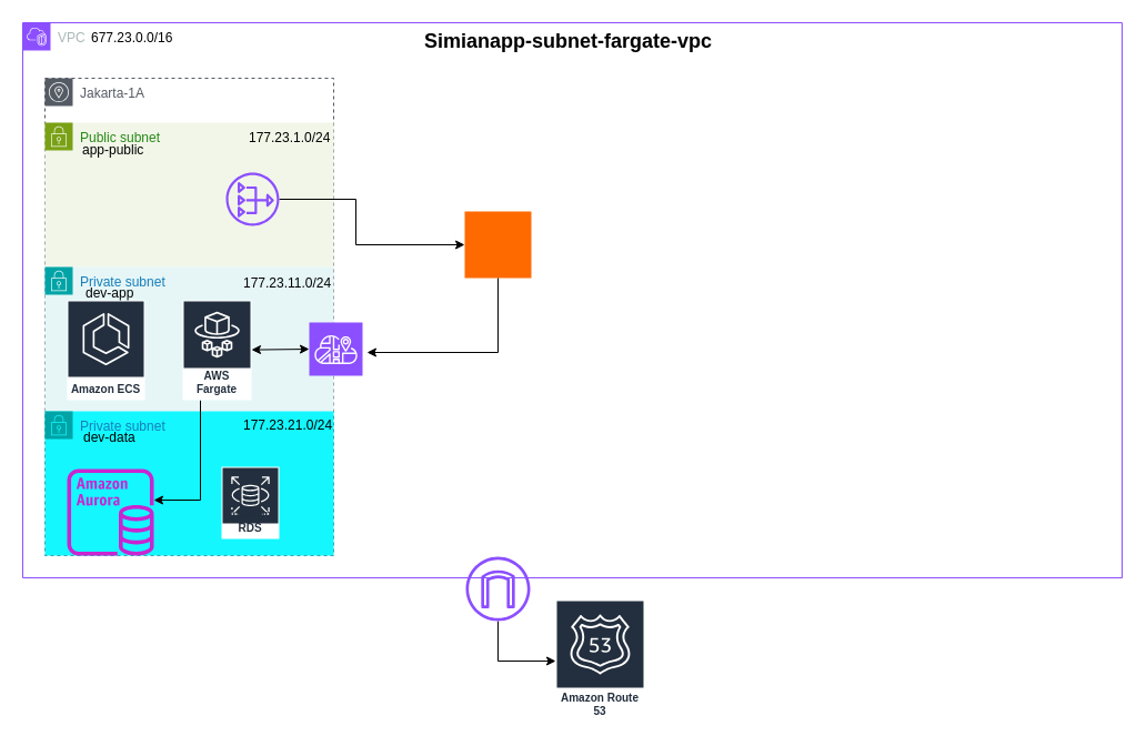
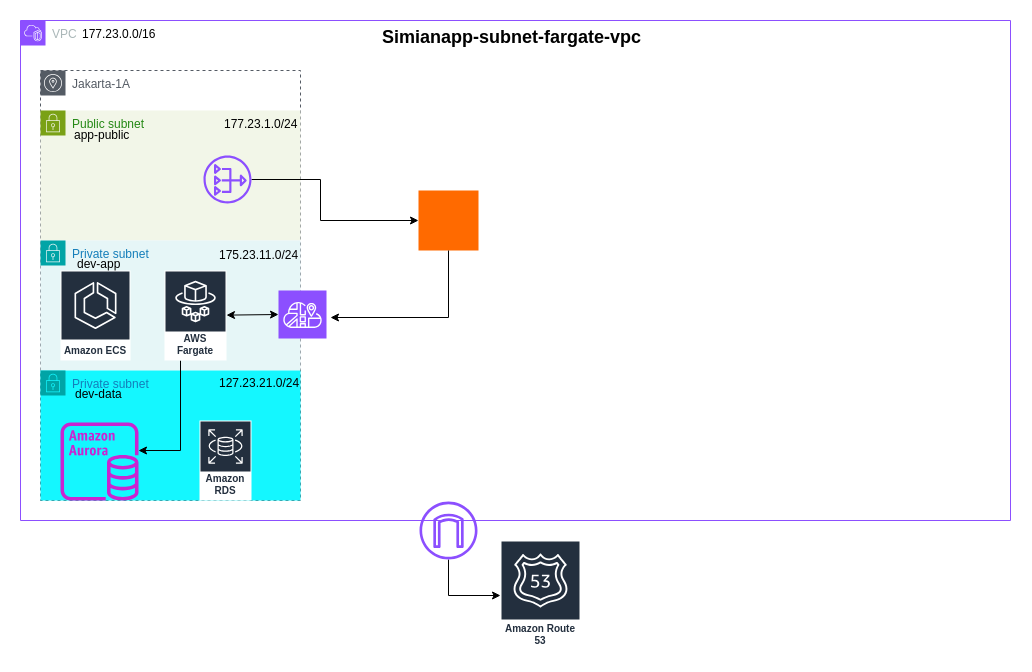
  <mxCell id="0" />
  <mxCell id="1" parent="0" />
  <mxCell id="2" value="VPC" style="points=[[0,0],[0.25,0],[0.5,0],[0.75,0],[1,0],[1,0.25],[1,0.5],[1,0.75],[1,1],[0.75,1],[0.5,1],[0.25,1],[0,1],[0,0.75],[0,0.5],[0,0.25]];outlineConnect=0;gradientColor=none;html=1;whiteSpace=wrap;fontSize=12;fontStyle=0;container=1;pointerEvents=0;collapsible=0;recursiveResize=0;shape=mxgraph.aws4.group;grIcon=mxgraph.aws4.group_vpc2;strokeColor=#8C4FFF;fillColor=none;verticalAlign=top;align=left;spacingLeft=30;fontColor=#AAB7B8;dashed=0;" vertex="1" parent="1"><mxGeometry x="20" y="20" width="990" height="500" as="geometry" /></mxCell>
  <mxCell id="3" value="&lt;font style=&quot;font-size: 18px;&quot;&gt;&lt;b&gt;Simianapp-subnet-fargate-vpc&lt;/b&gt;&lt;/font&gt;" style="text;whiteSpace=wrap;html=1;" vertex="1" parent="2"><mxGeometry x="360" width="455" height="40" as="geometry" /></mxCell>
- <mxCell id="4" value="677.23.0.0/16" style="text;whiteSpace=wrap;html=1;" vertex="1" parent="2"><mxGeometry x="60" width="90" height="40" as="geometry" /></mxCell>
+ <mxCell id="4" value="177.23.0.0/16" style="text;whiteSpace=wrap;html=1;" vertex="1" parent="2"><mxGeometry x="60" width="90" height="40" as="geometry" /></mxCell>
  <mxCell id="5" value="Jakarta-1A" style="sketch=0;outlineConnect=0;gradientColor=none;html=1;whiteSpace=wrap;fontSize=12;fontStyle=0;shape=mxgraph.aws4.group;grIcon=mxgraph.aws4.group_availability_zone;strokeColor=#545B64;fillColor=none;verticalAlign=top;align=left;spacingLeft=30;fontColor=#545B64;dashed=1;" vertex="1" parent="2"><mxGeometry x="20" y="50" width="260" height="430" as="geometry" /></mxCell>
  <mxCell id="6" value="Public subnet" style="points=[[0,0],[0.25,0],[0.5,0],[0.75,0],[1,0],[1,0.25],[1,0.5],[1,0.75],[1,1],[0.75,1],[0.5,1],[0.25,1],[0,1],[0,0.75],[0,0.5],[0,0.25]];outlineConnect=0;gradientColor=none;html=1;whiteSpace=wrap;fontSize=12;fontStyle=0;container=1;pointerEvents=0;collapsible=0;recursiveResize=0;shape=mxgraph.aws4.group;grIcon=mxgraph.aws4.group_security_group;grStroke=0;strokeColor=#7AA116;fillColor=#F2F6E8;verticalAlign=top;align=left;spacingLeft=30;fontColor=#248814;dashed=0;" vertex="1" parent="2"><mxGeometry x="20" y="90" width="260" height="130" as="geometry" /></mxCell>
  <mxCell id="7" value="app-public" style="text;whiteSpace=wrap;html=1;" vertex="1" parent="6"><mxGeometry x="32" y="11" width="90" height="40" as="geometry" /></mxCell>
  <mxCell id="8" value="Private subnet" style="points=[[0,0],[0.25,0],[0.5,0],[0.75,0],[1,0],[1,0.25],[1,0.5],[1,0.75],[1,1],[0.75,1],[0.5,1],[0.25,1],[0,1],[0,0.75],[0,0.5],[0,0.25]];outlineConnect=0;gradientColor=none;html=1;whiteSpace=wrap;fontSize=12;fontStyle=0;container=1;pointerEvents=0;collapsible=0;recursiveResize=0;shape=mxgraph.aws4.group;grIcon=mxgraph.aws4.group_security_group;grStroke=0;strokeColor=#00A4A6;fillColor=#E6F6F7;verticalAlign=top;align=left;spacingLeft=30;fontColor=#147EBA;dashed=0;" vertex="1" parent="2"><mxGeometry x="20" y="220" width="260" height="130" as="geometry" /></mxCell>
  <mxCell id="9" value="Private subnet" style="points=[[0,0],[0.25,0],[0.5,0],[0.75,0],[1,0],[1,0.25],[1,0.5],[1,0.75],[1,1],[0.75,1],[0.5,1],[0.25,1],[0,1],[0,0.75],[0,0.5],[0,0.25]];outlineConnect=0;gradientColor=none;html=1;whiteSpace=wrap;fontSize=12;fontStyle=0;container=1;pointerEvents=0;collapsible=0;recursiveResize=0;shape=mxgraph.aws4.group;grIcon=mxgraph.aws4.group_security_group;grStroke=0;strokeColor=#00A4A6;fillColor=#14F7FF;verticalAlign=top;align=left;spacingLeft=30;fontColor=#147EBA;dashed=0;" vertex="1" parent="2"><mxGeometry x="20" y="350" width="260" height="130" as="geometry" /></mxCell>
- <mxCell id="10" value="177.23.21.0/24" style="text;whiteSpace=wrap;html=1;" vertex="1" parent="9"><mxGeometry x="177" y="-1" width="90" height="40" as="geometry" /></mxCell>
+ <mxCell id="10" value="127.23.21.0/24" style="text;whiteSpace=wrap;html=1;" vertex="1" parent="9"><mxGeometry x="177" y="-1" width="90" height="40" as="geometry" /></mxCell>
  <mxCell id="11" value="" style="sketch=0;outlineConnect=0;fontColor=#232F3E;gradientColor=none;fillColor=#C925D1;strokeColor=none;dashed=0;verticalLabelPosition=bottom;verticalAlign=top;align=center;html=1;fontSize=12;fontStyle=0;aspect=fixed;pointerEvents=1;shape=mxgraph.aws4.aurora_instance;" vertex="1" parent="9"><mxGeometry x="20" y="52" width="78" height="78" as="geometry" /></mxCell>
  <mxCell id="12" value="177.23.1.0/24" style="text;whiteSpace=wrap;html=1;" vertex="1" parent="2"><mxGeometry x="202" y="90" width="90" height="40" as="geometry" /></mxCell>
  <mxCell id="13" value="dev-app" style="text;whiteSpace=wrap;html=1;" vertex="1" parent="2"><mxGeometry x="55" y="230" width="100" height="40" as="geometry" /></mxCell>
- <mxCell id="14" value="177.23.11.0/24" style="text;whiteSpace=wrap;html=1;" vertex="1" parent="2"><mxGeometry x="197" y="221" width="90" height="40" as="geometry" /></mxCell>
+ <mxCell id="14" value="175.23.11.0/24" style="text;whiteSpace=wrap;html=1;" vertex="1" parent="2"><mxGeometry x="197" y="221" width="90" height="40" as="geometry" /></mxCell>
  <mxCell id="15" value="dev-data" style="text;whiteSpace=wrap;html=1;" vertex="1" parent="2"><mxGeometry x="53" y="360" width="100" height="40" as="geometry" /></mxCell>
  <mxCell id="16" style="edgeStyle=orthogonalEdgeStyle;rounded=0;orthogonalLoop=1;jettySize=auto;html=1;" edge="1" parent="2" source="17" target="18"><mxGeometry relative="1" as="geometry"><Array as="points"><mxPoint x="300" y="159" /><mxPoint x="300" y="200" /></Array></mxGeometry></mxCell>
  <mxCell id="17" value="" style="sketch=0;outlineConnect=0;fontColor=#232F3E;gradientColor=none;fillColor=#8C4FFF;strokeColor=none;dashed=0;verticalLabelPosition=bottom;verticalAlign=top;align=center;html=1;fontSize=12;fontStyle=0;aspect=fixed;pointerEvents=1;shape=mxgraph.aws4.nat_gateway;" vertex="1" parent="2"><mxGeometry x="183" y="135" width="48" height="48" as="geometry" /></mxCell>
  <mxCell id="18" value="" style="points=[];aspect=fixed;html=1;align=center;shadow=0;dashed=0;fillColor=#FF6A00;strokeColor=none;shape=mxgraph.alibaba_cloud.alb_application_load_balancer_02;" vertex="1" parent="2"><mxGeometry x="398" y="170" width="60" height="60" as="geometry" /></mxCell>
  <mxCell id="19" value="Amazon ECS" style="sketch=0;outlineConnect=0;fontColor=#232F3E;gradientColor=none;strokeColor=#ffffff;fillColor=#232F3E;dashed=0;verticalLabelPosition=middle;verticalAlign=bottom;align=center;html=1;whiteSpace=wrap;fontSize=10;fontStyle=1;spacing=3;shape=mxgraph.aws4.productIcon;prIcon=mxgraph.aws4.ecs;" vertex="1" parent="2"><mxGeometry x="40" y="250" width="70" height="90" as="geometry" /></mxCell>
  <mxCell id="20" style="edgeStyle=orthogonalEdgeStyle;rounded=0;orthogonalLoop=1;jettySize=auto;html=1;" edge="1" parent="2" source="21" target="11"><mxGeometry relative="1" as="geometry"><Array as="points"><mxPoint x="160" y="430" /></Array></mxGeometry></mxCell>
  <mxCell id="21" value="AWS Fargate" style="sketch=0;outlineConnect=0;fontColor=#232F3E;gradientColor=none;strokeColor=#ffffff;fillColor=#232F3E;dashed=0;verticalLabelPosition=middle;verticalAlign=bottom;align=center;html=1;whiteSpace=wrap;fontSize=10;fontStyle=1;spacing=3;shape=mxgraph.aws4.productIcon;prIcon=mxgraph.aws4.fargate;" vertex="1" parent="2"><mxGeometry x="144" y="250" width="62" height="90" as="geometry" /></mxCell>
  <mxCell id="22" value="" style="sketch=0;points=[[0,0,0],[0.25,0,0],[0.5,0,0],[0.75,0,0],[1,0,0],[0,1,0],[0.25,1,0],[0.5,1,0],[0.75,1,0],[1,1,0],[0,0.25,0],[0,0.5,0],[0,0.75,0],[1,0.25,0],[1,0.5,0],[1,0.75,0]];outlineConnect=0;fontColor=#232F3E;fillColor=#8C4FFF;strokeColor=#ffffff;dashed=0;verticalLabelPosition=bottom;verticalAlign=top;align=center;html=1;fontSize=12;fontStyle=0;aspect=fixed;shape=mxgraph.aws4.resourceIcon;resIcon=mxgraph.aws4.cloud_map;" vertex="1" parent="2"><mxGeometry x="258" y="270" width="48" height="48" as="geometry" /></mxCell>
  <mxCell id="23" value="" style="edgeStyle=orthogonalEdgeStyle;rounded=0;orthogonalLoop=1;jettySize=auto;html=1;" edge="1" parent="2" source="18"><mxGeometry relative="1" as="geometry"><mxPoint x="468" y="270" as="sourcePoint" /><mxPoint x="310" y="297" as="targetPoint" /><Array as="points"><mxPoint x="428" y="297" /></Array></mxGeometry></mxCell>
  <mxCell id="24" value="" style="endArrow=classic;startArrow=classic;html=1;rounded=0;entryX=0;entryY=0.5;entryDx=0;entryDy=0;entryPerimeter=0;" edge="1" parent="2" source="21" target="22"><mxGeometry width="50" height="50" relative="1" as="geometry"><mxPoint x="310" y="310" as="sourcePoint" /><mxPoint x="360" y="260" as="targetPoint" /></mxGeometry></mxCell>
- <mxCell id="25" value="Amazon RDS" style="sketch=0;outlineConnect=0;fontColor=#232F3E;gradientColor=none;strokeColor=#ffffff;fillColor=#232F3E;dashed=0;verticalLabelPosition=middle;verticalAlign=bottom;align=center;html=1;whiteSpace=wrap;fontSize=10;fontStyle=1;spacing=3;shape=mxgraph.aws4.productIcon;prIcon=mxgraph.aws4.rds;" vertex="1" parent="2"><mxGeometry x="179" y="400" width="52" height="65" as="geometry" /></mxCell>
+ <mxCell id="25" value="Amazon RDS" style="sketch=0;outlineConnect=0;fontColor=#232F3E;gradientColor=none;strokeColor=#ffffff;fillColor=#232F3E;dashed=0;verticalLabelPosition=middle;verticalAlign=bottom;align=center;html=1;whiteSpace=wrap;fontSize=10;fontStyle=1;spacing=3;shape=mxgraph.aws4.productIcon;prIcon=mxgraph.aws4.rds;" vertex="1" parent="2"><mxGeometry x="179" y="400" width="52" height="80" as="geometry" /></mxCell>
  <mxCell id="26" style="edgeStyle=orthogonalEdgeStyle;rounded=0;orthogonalLoop=1;jettySize=auto;html=1;" edge="1" parent="1" source="27" target="28"><mxGeometry relative="1" as="geometry"><Array as="points"><mxPoint x="448" y="595" /></Array></mxGeometry></mxCell>
  <mxCell id="27" value="" style="sketch=0;outlineConnect=0;fontColor=#232F3E;gradientColor=none;fillColor=#8C4FFF;strokeColor=none;dashed=0;verticalLabelPosition=bottom;verticalAlign=top;align=center;html=1;fontSize=12;fontStyle=0;aspect=fixed;pointerEvents=1;shape=mxgraph.aws4.internet_gateway;" vertex="1" parent="1"><mxGeometry x="419" y="501" width="58" height="58" as="geometry" /></mxCell>
  <mxCell id="28" value="Amazon Route 53" style="sketch=0;outlineConnect=0;fontColor=#232F3E;gradientColor=none;strokeColor=#ffffff;fillColor=#232F3E;dashed=0;verticalLabelPosition=middle;verticalAlign=bottom;align=center;html=1;whiteSpace=wrap;fontSize=10;fontStyle=1;spacing=3;shape=mxgraph.aws4.productIcon;prIcon=mxgraph.aws4.route_53;" vertex="1" parent="1"><mxGeometry x="500" y="540" width="80" height="110" as="geometry" /></mxCell>
